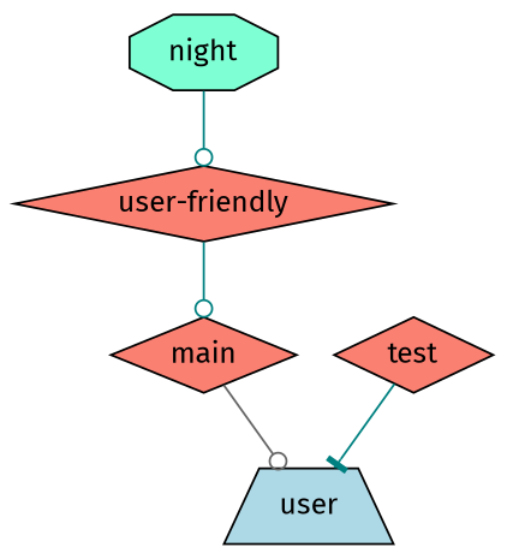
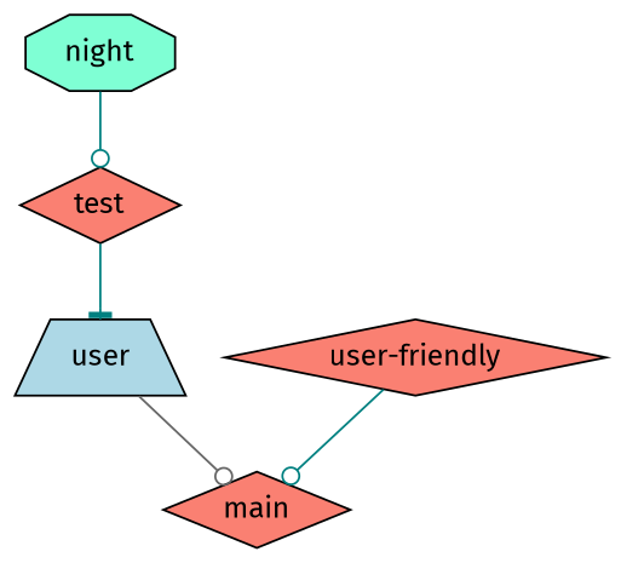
  digraph {
    fontname="Fira Sans"
    node [fillcolor=salmon fontname="Fira Sans" shape=diamond style=filled]
    edge [arrowhead=odot color=teal fontname="Fira Sans"]
    night [fillcolor=aquamarine shape=octagon]
    test
    n3 [fillcolor=lightblue label=user shape=trapezium]
    main
    "user-friendly"
-   night -> "user-friendly"
+   night -> test
    test -> n3 [arrowhead=tee]
-   main -> n3 [color=gray40]
+   n3 -> main [color=gray40]
    "user-friendly" -> main
  }
